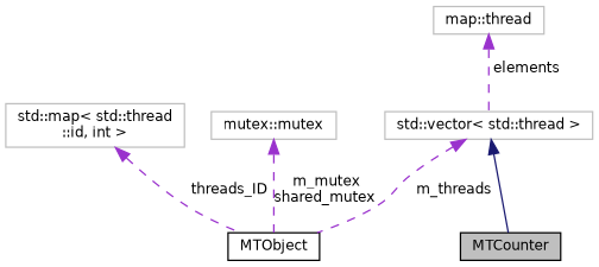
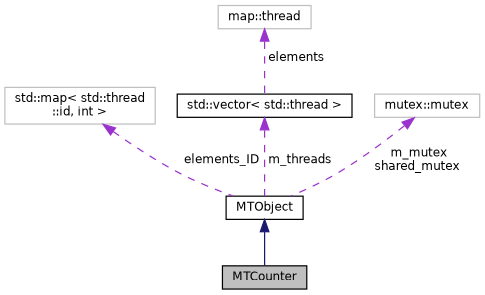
  digraph {
    node [color=grey75 fillcolor=white fontname=Helvetica fontsize=10 shape=record style=filled]
    edge [color=darkorchid3 dir=back fontname=Helvetica fontsize=10 labelfontname=Helvetica labelfontsize=10 style=dashed]
    n1 [color=black fillcolor=grey75 fontcolor=black height=0.2 label=MTCounter width=0.4]
    n2 [color=black height=0.2 label=MTObject width=0.4]
    n3 [height=0.2 label="std::map\< std::thread\l::id, int \>" width=0.4]
-   n4 [height=0.2 label="std::vector\< std::thread \>" width=0.4]
+   n4 [color=black height=0.2 label="std::vector\< std::thread \>" width=0.4]
    n5 [height=0.2 label="map::thread" width=0.4]
    n6 [height=0.2 label="mutex::mutex" width=0.4]
-   n4 -> n1 [color=midnightblue style=solid]
-   n3 -> n2 [label=" threads_ID"]
+   n2 -> n1 [color=midnightblue style=solid]
+   n3 -> n2 [label=" elements_ID"]
    n4 -> n2 [label=" m_threads"]
    n5 -> n4 [label=" elements"]
    n6 -> n2 [label=" m_mutex\nshared_mutex"]
  }
